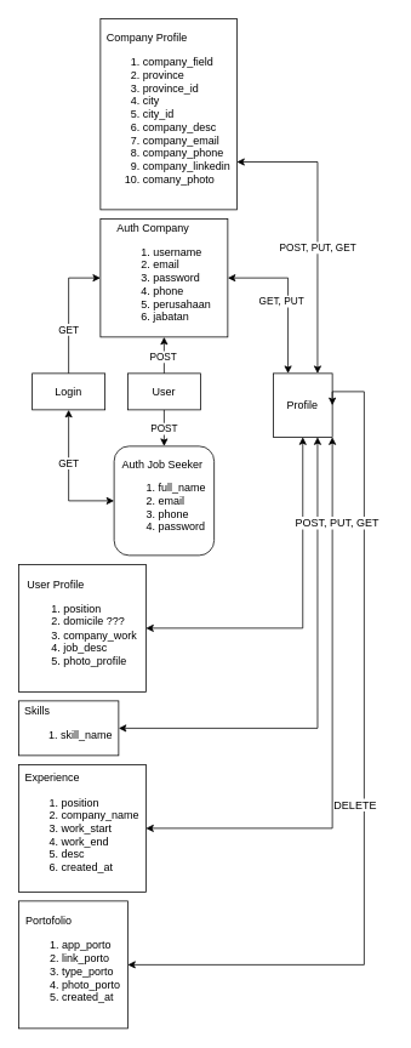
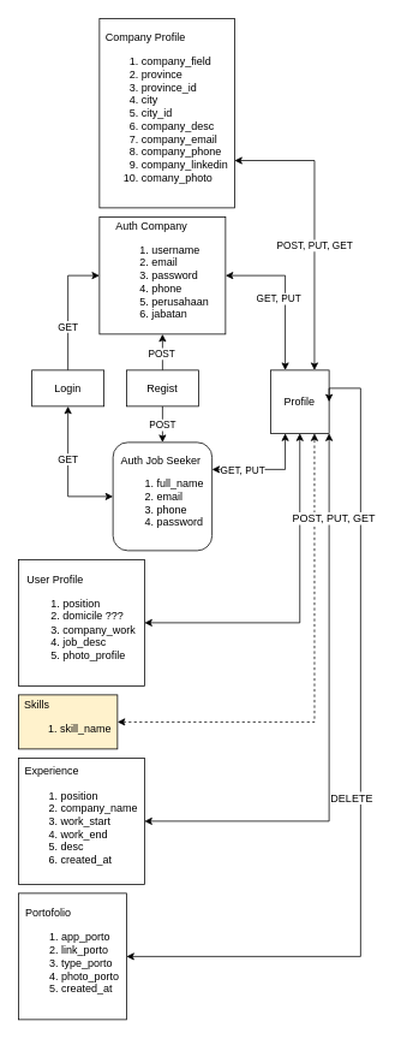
  <mxCell id="0" />
  <mxCell id="1" parent="0" />
  <mxCell id="2" style="edgeStyle=orthogonalEdgeStyle;rounded=0;orthogonalLoop=1;jettySize=auto;html=1;exitX=0.5;exitY=1;exitDx=0;exitDy=0;entryX=0.5;entryY=0;entryDx=0;entryDy=0;" edge="1" parent="1" source="6" target="7"><mxGeometry relative="1" as="geometry" /></mxCell>
  <mxCell id="3" value="POST" style="edgeLabel;html=1;align=center;verticalAlign=middle;resizable=0;points=[];" vertex="1" connectable="0" parent="2"><mxGeometry x="-0.025" y="-1" relative="1" as="geometry"><mxPoint as="offset" /></mxGeometry></mxCell>
  <mxCell id="4" style="edgeStyle=orthogonalEdgeStyle;rounded=0;orthogonalLoop=1;jettySize=auto;html=1;exitX=0.5;exitY=0;exitDx=0;exitDy=0;entryX=0.5;entryY=1;entryDx=0;entryDy=0;" edge="1" parent="1" source="6" target="26"><mxGeometry relative="1" as="geometry" /></mxCell>
  <mxCell id="5" value="POST" style="edgeLabel;html=1;align=center;verticalAlign=middle;resizable=0;points=[];" vertex="1" connectable="0" parent="4"><mxGeometry x="-0.05" y="2" relative="1" as="geometry"><mxPoint as="offset" /></mxGeometry></mxCell>
- <mxCell id="6" value="User" style="rounded=0;whiteSpace=wrap;html=1;" vertex="1" parent="1"><mxGeometry x="140" y="410" width="80" height="40" as="geometry" /></mxCell>
+ <mxCell id="6" value="Regist" style="rounded=0;whiteSpace=wrap;html=1;" vertex="1" parent="1"><mxGeometry x="140" y="410" width="80" height="40" as="geometry" /></mxCell>
  <mxCell id="7" value="&lt;div style=&quot;text-align: justify;&quot;&gt;&lt;span style=&quot;background-color: initial;&quot;&gt;Auth&amp;nbsp;&lt;/span&gt;&lt;span style=&quot;background-color: initial;&quot;&gt;Job Seeker&lt;/span&gt;&lt;/div&gt;&lt;div style=&quot;&quot;&gt;&lt;ol&gt;&lt;li style=&quot;text-align: justify;&quot;&gt;&lt;span style=&quot;background-color: initial;&quot;&gt;full_name&lt;/span&gt;&lt;/li&gt;&lt;li style=&quot;text-align: justify;&quot;&gt;&lt;span style=&quot;background-color: initial;&quot;&gt;email&lt;/span&gt;&lt;/li&gt;&lt;li style=&quot;text-align: justify;&quot;&gt;&lt;span style=&quot;background-color: initial;&quot;&gt;phone&lt;/span&gt;&lt;/li&gt;&lt;li style=&quot;text-align: justify;&quot;&gt;&lt;span style=&quot;background-color: initial;&quot;&gt;password&lt;/span&gt;&lt;/li&gt;&lt;/ol&gt;&lt;/div&gt;&lt;div style=&quot;text-align: justify;&quot;&gt;&lt;/div&gt;" style="whiteSpace=wrap;html=1;rounded=1;" vertex="1" parent="1"><mxGeometry x="125" y="490" width="110" height="120" as="geometry" /></mxCell>
  <mxCell id="8" style="edgeStyle=orthogonalEdgeStyle;rounded=0;orthogonalLoop=1;jettySize=auto;html=1;exitX=0.5;exitY=0;exitDx=0;exitDy=0;entryX=0;entryY=0.5;entryDx=0;entryDy=0;" edge="1" parent="1" source="10" target="26"><mxGeometry relative="1" as="geometry" /></mxCell>
  <mxCell id="9" value="GET" style="edgeLabel;html=1;align=center;verticalAlign=middle;resizable=0;points=[];" vertex="1" connectable="0" parent="8"><mxGeometry x="-0.303" y="1" relative="1" as="geometry"><mxPoint as="offset" /></mxGeometry></mxCell>
  <mxCell id="10" value="Login" style="rounded=0;whiteSpace=wrap;html=1;" vertex="1" parent="1"><mxGeometry x="35" y="410" width="80" height="40" as="geometry" /></mxCell>
  <mxCell id="11" value="&lt;div style=&quot;text-align: left;&quot;&gt;User Profile&lt;/div&gt;&lt;div style=&quot;text-align: left;&quot;&gt;&lt;ol&gt;&lt;li&gt;&lt;span style=&quot;background-color: initial;&quot;&gt;position&lt;/span&gt;&lt;/li&gt;&lt;li&gt;&lt;span style=&quot;background-color: initial;&quot;&gt;domicile ???&lt;/span&gt;&lt;/li&gt;&lt;li&gt;&lt;span style=&quot;background-color: initial;&quot;&gt;company_work&lt;/span&gt;&lt;/li&gt;&lt;li&gt;&lt;span style=&quot;background-color: initial;&quot;&gt;job_desc&lt;/span&gt;&lt;/li&gt;&lt;li&gt;photo_profile&lt;/li&gt;&lt;/ol&gt;&lt;/div&gt;&lt;div style=&quot;text-align: justify;&quot;&gt;&lt;/div&gt;" style="rounded=0;whiteSpace=wrap;html=1;" vertex="1" parent="1"><mxGeometry x="20" y="620" width="140" height="140" as="geometry" /></mxCell>
  <mxCell id="12" value="Profile" style="rounded=0;whiteSpace=wrap;html=1;" vertex="1" parent="1"><mxGeometry x="300" y="410" width="65" height="70" as="geometry" /></mxCell>
  <mxCell id="13" value="" style="endArrow=classic;startArrow=classic;html=1;rounded=0;exitX=0;exitY=0.5;exitDx=0;exitDy=0;entryX=0.5;entryY=1;entryDx=0;entryDy=0;edgeStyle=orthogonalEdgeStyle;" edge="1" parent="1" source="7" target="10"><mxGeometry width="50" height="50" relative="1" as="geometry"><mxPoint x="120" y="510" as="sourcePoint" /><mxPoint x="170" y="460" as="targetPoint" /></mxGeometry></mxCell>
  <mxCell id="14" value="GET" style="edgeLabel;html=1;align=center;verticalAlign=middle;resizable=0;points=[];" vertex="1" connectable="0" parent="13"><mxGeometry x="0.229" y="1" relative="1" as="geometry"><mxPoint as="offset" /></mxGeometry></mxCell>
- <mxCell id="15" value="&lt;div style=&quot;text-align: left;&quot;&gt;Skills&lt;/div&gt;&lt;div style=&quot;text-align: left;&quot;&gt;&lt;ol&gt;&lt;li&gt;&lt;span style=&quot;background-color: initial;&quot;&gt;skill_name&lt;/span&gt;&lt;/li&gt;&lt;/ol&gt;&lt;/div&gt;&lt;div style=&quot;text-align: justify;&quot;&gt;&lt;/div&gt;" style="rounded=0;whiteSpace=wrap;html=1;" vertex="1" parent="1"><mxGeometry x="20" y="770" width="110" height="60" as="geometry" /></mxCell>
+ <mxCell id="15" value="&lt;div style=&quot;text-align: left;&quot;&gt;Skills&lt;/div&gt;&lt;div style=&quot;text-align: left;&quot;&gt;&lt;ol&gt;&lt;li&gt;&lt;span style=&quot;background-color: initial;&quot;&gt;skill_name&lt;/span&gt;&lt;/li&gt;&lt;/ol&gt;&lt;/div&gt;&lt;div style=&quot;text-align: justify;&quot;&gt;&lt;/div&gt;" style="rounded=0;whiteSpace=wrap;html=1;fillColor=#fff2cc;" vertex="1" parent="1"><mxGeometry x="20" y="770" width="110" height="60" as="geometry" /></mxCell>
+ <mxCell id="16" value="" style="endArrow=classic;startArrow=classic;html=1;rounded=0;entryX=0.25;entryY=1;entryDx=0;entryDy=0;edgeStyle=orthogonalEdgeStyle;exitX=1;exitY=0.25;exitDx=0;exitDy=0;" edge="1" parent="1" source="7" target="12"><mxGeometry width="50" height="50" relative="1" as="geometry"><mxPoint x="260" y="540" as="sourcePoint" /><mxPoint x="170" y="480" as="targetPoint" /></mxGeometry></mxCell>
+ <mxCell id="17" value="GET, PUT" style="edgeLabel;html=1;align=center;verticalAlign=middle;resizable=0;points=[];" vertex="1" connectable="0" parent="16"><mxGeometry x="-0.458" relative="1" as="geometry"><mxPoint as="offset" /></mxGeometry></mxCell>
  <mxCell id="18" value="&lt;div style=&quot;text-align: left;&quot;&gt;Experience&lt;/div&gt;&lt;div style=&quot;text-align: left;&quot;&gt;&lt;ol&gt;&lt;li&gt;&lt;span style=&quot;background-color: initial;&quot;&gt;position&lt;/span&gt;&lt;/li&gt;&lt;li&gt;&lt;span style=&quot;background-color: initial;&quot;&gt;company_name&lt;/span&gt;&lt;/li&gt;&lt;li&gt;&lt;span style=&quot;background-color: initial;&quot;&gt;work_start&lt;/span&gt;&lt;/li&gt;&lt;li&gt;&lt;span style=&quot;background-color: initial;&quot;&gt;work_end&lt;/span&gt;&lt;/li&gt;&lt;li&gt;&lt;span style=&quot;background-color: initial;&quot;&gt;desc&lt;/span&gt;&lt;/li&gt;&lt;li&gt;created_at&lt;/li&gt;&lt;/ol&gt;&lt;/div&gt;&lt;div style=&quot;text-align: justify;&quot;&gt;&lt;/div&gt;" style="rounded=0;whiteSpace=wrap;html=1;" vertex="1" parent="1"><mxGeometry x="20" y="840" width="140" height="140" as="geometry" /></mxCell>
  <mxCell id="19" value="&lt;div style=&quot;text-align: left;&quot;&gt;Portofolio&lt;/div&gt;&lt;div style=&quot;text-align: left;&quot;&gt;&lt;ol&gt;&lt;li&gt;&lt;span style=&quot;background-color: initial;&quot;&gt;app_porto&lt;/span&gt;&lt;/li&gt;&lt;li&gt;&lt;span style=&quot;background-color: initial;&quot;&gt;link_porto&lt;/span&gt;&lt;/li&gt;&lt;li&gt;&lt;span style=&quot;background-color: initial;&quot;&gt;type_porto&lt;/span&gt;&lt;/li&gt;&lt;li&gt;&lt;span style=&quot;background-color: initial;&quot;&gt;photo_porto&lt;/span&gt;&lt;/li&gt;&lt;li&gt;created_at&lt;/li&gt;&lt;/ol&gt;&lt;/div&gt;&lt;div style=&quot;text-align: justify;&quot;&gt;&lt;/div&gt;" style="rounded=0;whiteSpace=wrap;html=1;" vertex="1" parent="1"><mxGeometry x="20" y="990" width="120" height="140" as="geometry" /></mxCell>
  <mxCell id="20" value="" style="endArrow=classic;startArrow=classic;html=1;rounded=0;exitX=1;exitY=0.5;exitDx=0;exitDy=0;entryX=1;entryY=0.5;entryDx=0;entryDy=0;edgeStyle=orthogonalEdgeStyle;" edge="1" parent="1" source="19" target="12"><mxGeometry width="50" height="50" relative="1" as="geometry"><mxPoint x="120" y="930" as="sourcePoint" /><mxPoint x="170" y="880" as="targetPoint" /><Array as="points"><mxPoint x="400" y="1060" /><mxPoint x="400" y="430" /></Array></mxGeometry></mxCell>
  <mxCell id="21" value="" style="endArrow=classic;startArrow=classic;html=1;rounded=0;exitX=1;exitY=0.5;exitDx=0;exitDy=0;entryX=1;entryY=1;entryDx=0;entryDy=0;edgeStyle=orthogonalEdgeStyle;" edge="1" parent="1" source="18" target="12"><mxGeometry width="50" height="50" relative="1" as="geometry"><mxPoint x="120" y="830" as="sourcePoint" /><mxPoint x="170" y="780" as="targetPoint" /></mxGeometry></mxCell>
- <mxCell id="22" value="" style="endArrow=classic;startArrow=classic;html=1;rounded=0;exitX=1;exitY=0.5;exitDx=0;exitDy=0;entryX=0.75;entryY=1;entryDx=0;entryDy=0;edgeStyle=orthogonalEdgeStyle;" edge="1" parent="1" source="15" target="12"><mxGeometry width="50" height="50" relative="1" as="geometry"><mxPoint x="120" y="730" as="sourcePoint" /><mxPoint x="170" y="680" as="targetPoint" /></mxGeometry></mxCell>
+ <mxCell id="22" value="" style="endArrow=classic;startArrow=classic;html=1;rounded=0;exitX=1;exitY=0.5;exitDx=0;exitDy=0;entryX=0.75;entryY=1;entryDx=0;entryDy=0;edgeStyle=orthogonalEdgeStyle;dashed=1;" edge="1" parent="1" source="15" target="12"><mxGeometry width="50" height="50" relative="1" as="geometry"><mxPoint x="120" y="730" as="sourcePoint" /><mxPoint x="170" y="680" as="targetPoint" /></mxGeometry></mxCell>
  <mxCell id="23" value="" style="endArrow=classic;startArrow=classic;html=1;rounded=0;exitX=1;exitY=0.5;exitDx=0;exitDy=0;entryX=0.5;entryY=1;entryDx=0;entryDy=0;edgeStyle=orthogonalEdgeStyle;" edge="1" parent="1" source="11" target="12"><mxGeometry width="50" height="50" relative="1" as="geometry"><mxPoint x="120" y="630" as="sourcePoint" /><mxPoint x="170" y="580" as="targetPoint" /></mxGeometry></mxCell>
  <mxCell id="24" value="&lt;span style=&quot;background-color: rgb(255, 255, 255);&quot;&gt;POST, PUT, GET&lt;/span&gt;" style="text;html=1;align=center;verticalAlign=middle;resizable=0;points=[];autosize=1;strokeColor=none;fillColor=none;" vertex="1" parent="1"><mxGeometry x="310" y="560" width="120" height="30" as="geometry" /></mxCell>
  <mxCell id="25" value="&lt;span style=&quot;background-color: rgb(255, 255, 255); font-size: 12px;&quot;&gt;DELETE&lt;/span&gt;" style="text;html=1;align=center;verticalAlign=middle;resizable=0;points=[];autosize=1;strokeColor=none;fillColor=none;fontSize=12;" vertex="1" parent="1"><mxGeometry x="355" y="870" width="70" height="30" as="geometry" /></mxCell>
  <mxCell id="26" value="&lt;div style=&quot;text-align: justify;&quot;&gt;&lt;span style=&quot;background-color: initial;&quot;&gt;Auth&amp;nbsp;&lt;/span&gt;&lt;span style=&quot;background-color: initial;&quot;&gt;Company&lt;/span&gt;&lt;/div&gt;&lt;div style=&quot;&quot;&gt;&lt;ol&gt;&lt;li style=&quot;text-align: justify;&quot;&gt;&lt;span style=&quot;background-color: initial;&quot;&gt;username&lt;/span&gt;&lt;/li&gt;&lt;li style=&quot;text-align: justify;&quot;&gt;&lt;span style=&quot;background-color: initial;&quot;&gt;email&lt;/span&gt;&lt;/li&gt;&lt;li style=&quot;border-color: var(--border-color); text-align: justify;&quot;&gt;password&lt;/li&gt;&lt;li style=&quot;border-color: var(--border-color); text-align: justify;&quot;&gt;phone&lt;/li&gt;&lt;li style=&quot;text-align: justify;&quot;&gt;&lt;span style=&quot;background-color: initial;&quot;&gt;perusahaan&lt;/span&gt;&lt;/li&gt;&lt;li style=&quot;text-align: justify;&quot;&gt;&lt;span style=&quot;background-color: initial;&quot;&gt;jabatan&lt;/span&gt;&lt;/li&gt;&lt;/ol&gt;&lt;/div&gt;&lt;div style=&quot;text-align: justify;&quot;&gt;&lt;/div&gt;" style="rounded=0;whiteSpace=wrap;html=1;" vertex="1" parent="1"><mxGeometry x="110" y="240" width="140" height="130" as="geometry" /></mxCell>
  <mxCell id="27" value="&lt;div style=&quot;text-align: left;&quot;&gt;Company Profile&lt;/div&gt;&lt;div style=&quot;text-align: left;&quot;&gt;&lt;ol&gt;&lt;li&gt;&lt;span style=&quot;background-color: initial;&quot;&gt;company_field&lt;/span&gt;&lt;br&gt;&lt;/li&gt;&lt;li&gt;&lt;span style=&quot;background-color: initial;&quot;&gt;province&lt;/span&gt;&lt;/li&gt;&lt;li&gt;&lt;span style=&quot;background-color: initial;&quot;&gt;province_id&lt;/span&gt;&lt;/li&gt;&lt;li&gt;&lt;span style=&quot;background-color: initial;&quot;&gt;city&lt;/span&gt;&lt;/li&gt;&lt;li&gt;&lt;span style=&quot;background-color: initial;&quot;&gt;city_id&lt;/span&gt;&lt;/li&gt;&lt;li&gt;&lt;span style=&quot;background-color: initial;&quot;&gt;company_desc&lt;/span&gt;&lt;/li&gt;&lt;li&gt;company_email&lt;/li&gt;&lt;li&gt;company_phone&lt;/li&gt;&lt;li&gt;company_linkedin&lt;/li&gt;&lt;li&gt;comany_photo&lt;/li&gt;&lt;/ol&gt;&lt;/div&gt;&lt;div style=&quot;text-align: justify;&quot;&gt;&lt;/div&gt;" style="rounded=0;whiteSpace=wrap;html=1;" vertex="1" parent="1"><mxGeometry x="110" y="20" width="150" height="210" as="geometry" /></mxCell>
  <mxCell id="28" value="" style="endArrow=classic;startArrow=classic;html=1;rounded=0;exitX=0.75;exitY=0;exitDx=0;exitDy=0;entryX=1;entryY=0.75;entryDx=0;entryDy=0;edgeStyle=orthogonalEdgeStyle;" edge="1" parent="1" source="12" target="27"><mxGeometry width="50" height="50" relative="1" as="geometry"><mxPoint x="330" y="370" as="sourcePoint" /><mxPoint x="380" y="320" as="targetPoint" /></mxGeometry></mxCell>
  <mxCell id="29" value="POST, PUT, GET" style="edgeLabel;html=1;align=center;verticalAlign=middle;resizable=0;points=[];" vertex="1" connectable="0" parent="28"><mxGeometry x="-0.135" relative="1" as="geometry"><mxPoint as="offset" /></mxGeometry></mxCell>
  <mxCell id="30" value="" style="endArrow=classic;startArrow=classic;html=1;rounded=0;exitX=0.25;exitY=0;exitDx=0;exitDy=0;entryX=1;entryY=0.5;entryDx=0;entryDy=0;edgeStyle=orthogonalEdgeStyle;" edge="1" parent="1" source="12" target="26"><mxGeometry width="50" height="50" relative="1" as="geometry"><mxPoint x="330" y="370" as="sourcePoint" /><mxPoint x="380" y="320" as="targetPoint" /></mxGeometry></mxCell>
  <mxCell id="31" value="GET, PUT" style="edgeLabel;html=1;align=center;verticalAlign=middle;resizable=0;points=[];" vertex="1" connectable="0" parent="30"><mxGeometry x="0.479" y="-1" relative="1" as="geometry"><mxPoint x="14" y="26" as="offset" /></mxGeometry></mxCell>
